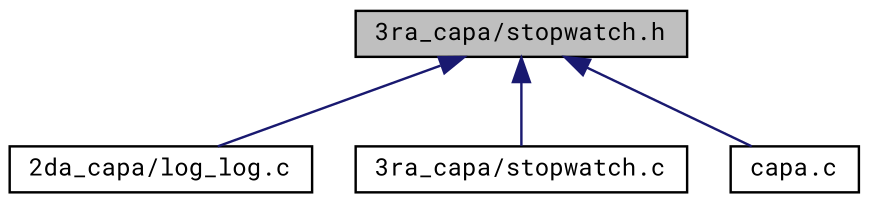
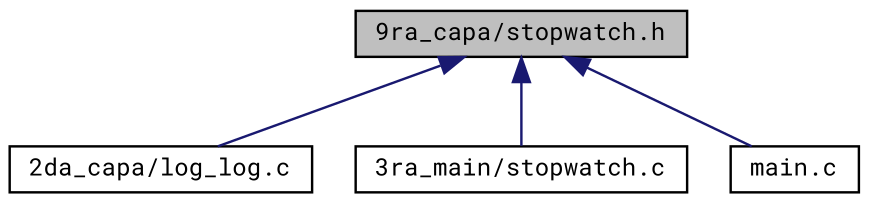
  digraph {
    fontname="Roboto Mono"
    node [color=black fillcolor=white fontname="Roboto Mono" fontsize=10 shape=record style=filled]
    edge [color=midnightblue dir=back fontname="Roboto Mono" fontsize=10 labelfontname=Helvetica labelfontsize=10 style=solid]
-   n1 [fillcolor=grey75 fontcolor=black height=0.2 label="3ra_capa/stopwatch.h" width=0.4]
+   n1 [fillcolor=grey75 fontcolor=black height=0.2 label="9ra_capa/stopwatch.h" width=0.4]
    n2 [height=0.2 label="2da_capa/log_log.c" width=0.4]
-   n3 [height=0.2 label="3ra_capa/stopwatch.c" width=0.4]
-   n4 [height=0.2 label="capa.c" width=0.4]
+   n3 [height=0.2 label="3ra_main/stopwatch.c" width=0.4]
+   n4 [height=0.2 label="main.c" width=0.4]
    n1 -> n2
    n1 -> n3
    n1 -> n4
  }
